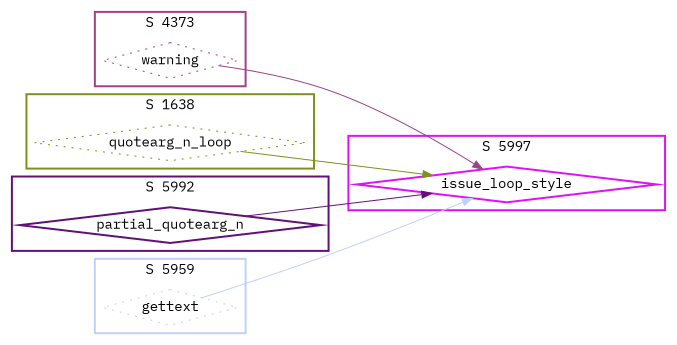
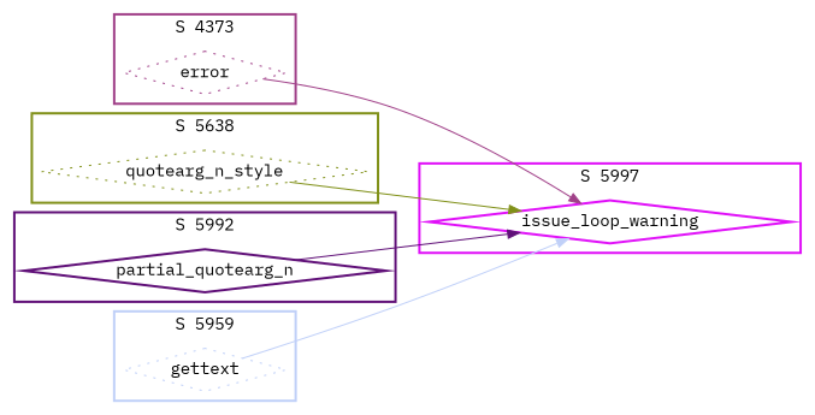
  digraph {
    fontname="IBM Plex Mono"
    rankdir=LR
    node [fontname="IBM Plex Mono" shape=diamond style=dotted]
    edge [fontname="IBM Plex Mono"]
-   n1 [color="#A04088" label=warning]
-   n2 [color="#E010F8" label=issue_loop_style style=bold]
-   n3 [color="#809018" label=quotearg_n_loop]
+   n1 [color="#A04088" label=error]
+   n2 [color="#E010F8" label=issue_loop_warning style=bold]
+   n3 [color="#809018" label=quotearg_n_style]
    n4 [color="#601078" label=partial_quotearg_n style=bold]
    n5 [color="#C0D0F8" label=gettext]
    subgraph cluster_1 {
      color="#A04088"
      label="S 4373"
      style=bold
      n1
    }
    subgraph cluster_2 {
      color="#E010F8"
      label="S 5997"
      style=bold
      n2
    }
    subgraph cluster_3 {
      color="#809018"
-     label="S 1638"
+     label="S 5638"
      style=bold
      n3
    }
    subgraph cluster_4 {
      color="#601078"
      label="S 5992"
      style=bold
      n4
    }
    subgraph cluster_5 {
      color="#C0D0F8"
      label="S 5959"
      style=bold
      n5
    }
    n1 -> n2 [color="#A04088"]
    n3 -> n2 [color="#809018"]
    n4 -> n2 [color="#601078"]
    n5 -> n2 [color="#C0D0F8"]
  }
